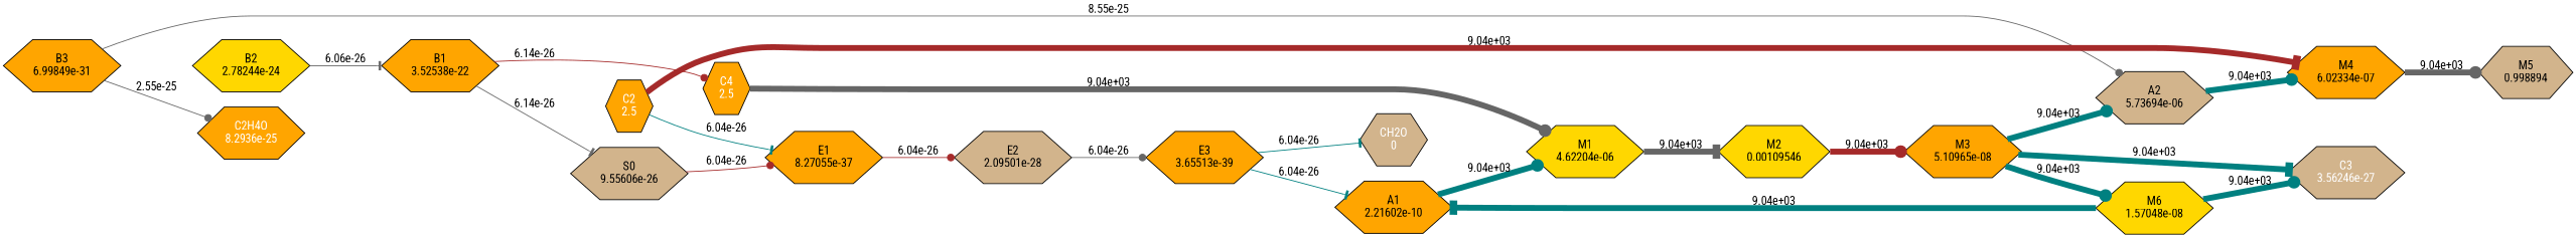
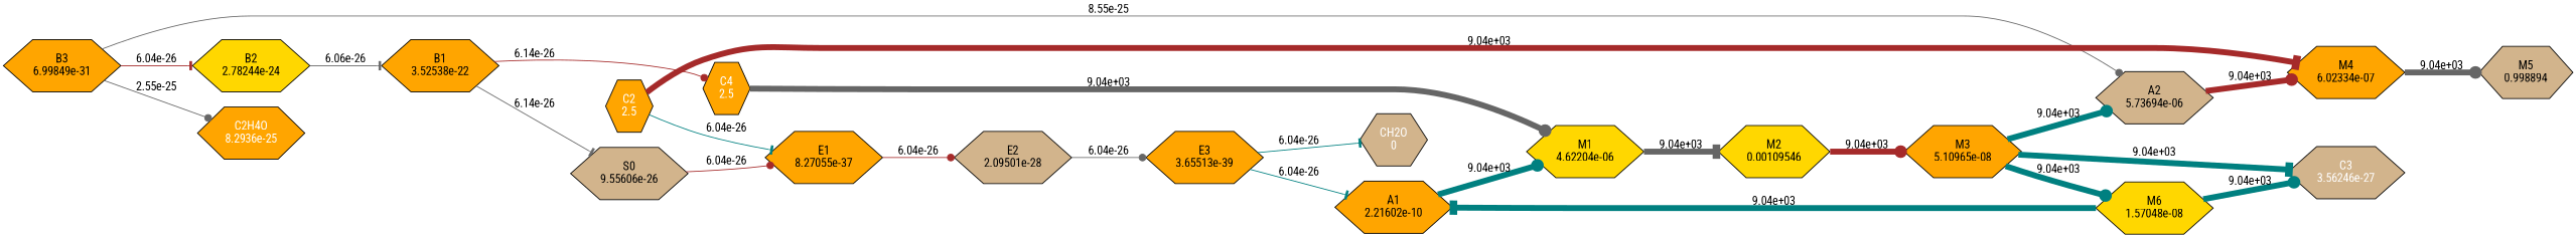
  strict digraph {
    fontname="Roboto Condensed"
    rankdir=LR
    node [fillcolor=orange fontname="Roboto Condensed" shape=hexagon style=filled]
    edge [arrowhead=dot color=teal fontname="Roboto Condensed" penwidth=7]
    n1 [label="A1\n2.21602e-10"]
    n2 [fillcolor=gold label="M1\n4.62204e-06"]
    n3 [fillcolor=gold label="M2\n0.00109546"]
    n4 [label="M3\n5.10965e-08"]
    n5 [fontcolor=white label="C4\n2.5"]
    n6 [label="B3\n6.99849e-31"]
    n7 [fillcolor=gold label="B2\n2.78244e-24"]
    n8 [fillcolor=tan label="A2\n5.73694e-06"]
    n9 [fontcolor=white label="C2H4O\n8.2936e-25"]
    n10 [label="B1\n3.52538e-22"]
    n11 [label="M4\n6.02334e-07"]
    n12 [fillcolor=tan label="S0\n9.55606e-26"]
    n13 [fillcolor=tan label="M5\n0.998894"]
    n14 [fillcolor=gold label="M6\n1.57048e-08"]
    n15 [fillcolor=tan fontcolor=white label="C3\n3.56246e-27"]
    n16 [fillcolor=tan label="E2\n2.09501e-28"]
    n17 [label="E3\n3.65513e-39"]
    n18 [fillcolor=tan fontcolor=white label="CH2O\n0"]
    n19 [label="E1\n8.27055e-37"]
    n20 [fontcolor=white label="C2\n2.5"]
    n1 -> n2 [label="9.04e+03"]
    n2 -> n3 [arrowhead=tee color=gray40 label="9.04e+03"]
    n3 -> n4 [color=brown label="9.04e+03"]
    n4 -> n8 [label="9.04e+03"]
    n4 -> n14 [label="9.04e+03"]
    n4 -> n15 [arrowhead=tee label="9.04e+03"]
    n5 -> n2 [color=gray40 label="9.04e+03"]
+   n6 -> n7 [arrowhead=tee color=brown label="6.04e-26" penwidth=1]
    n6 -> n8 [color=gray40 label="8.55e-25" penwidth=1]
    n6 -> n9 [color=gray40 label="2.55e-25" penwidth=1]
    n7 -> n10 [arrowhead=tee color=gray40 label="6.06e-26" penwidth=1]
-   n8 -> n11 [label="9.04e+03"]
+   n8 -> n11 [color=brown label="9.04e+03"]
    n10 -> n5 [color=brown label="6.14e-26" penwidth=1]
    n10 -> n12 [arrowhead=tee color=gray40 label="6.14e-26" penwidth=1]
    n11 -> n13 [color=gray40 label="9.04e+03"]
    n12 -> n19 [color=brown label="6.04e-26" penwidth=1]
    n14 -> n1 [arrowhead=tee label="9.04e+03"]
    n14 -> n15 [label="9.04e+03"]
    n16 -> n17 [color=gray40 label="6.04e-26" penwidth=1]
    n17 -> n1 [arrowhead=tee label="6.04e-26" penwidth=1]
    n17 -> n18 [arrowhead=tee label="6.04e-26" penwidth=1]
    n19 -> n16 [color=brown label="6.04e-26" penwidth=1]
    n20 -> n11 [arrowhead=tee color=brown label="9.04e+03"]
    n20 -> n19 [arrowhead=tee label="6.04e-26" penwidth=1]
  }
